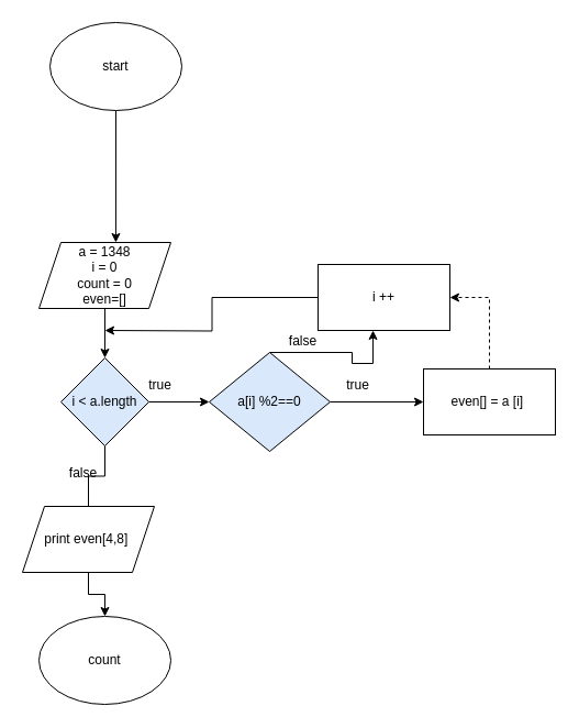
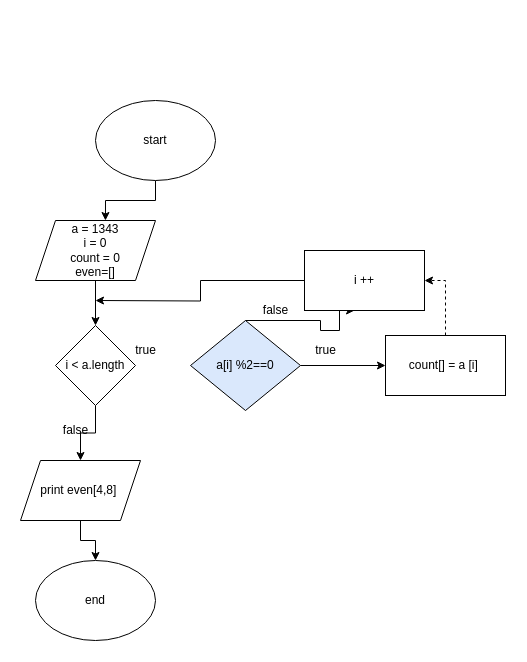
  <mxCell id="0" />
  <mxCell id="1" parent="0" />
  <mxCell id="2" style="edgeStyle=orthogonalEdgeStyle;rounded=0;orthogonalLoop=1;jettySize=auto;html=1;entryX=0.583;entryY=0;entryDx=0;entryDy=0;entryPerimeter=0;" edge="1" parent="1" source="3" target="5"><mxGeometry relative="1" as="geometry" /></mxCell>
- <mxCell id="3" value="start" style="ellipse;whiteSpace=wrap;html=1;" vertex="1" parent="1"><mxGeometry x="45" width="120" height="80" as="geometry" y="20" /></mxCell>
+ <mxCell id="3" value="start" style="ellipse;whiteSpace=wrap;html=1;" vertex="1" parent="1"><mxGeometry x="95" y="100" width="120" height="80" as="geometry" /></mxCell>
  <mxCell id="4" style="edgeStyle=orthogonalEdgeStyle;rounded=0;orthogonalLoop=1;jettySize=auto;html=1;exitX=0.5;exitY=1;exitDx=0;exitDy=0;entryX=0.5;entryY=0;entryDx=0;entryDy=0;" edge="1" parent="1" source="5" target="11"><mxGeometry relative="1" as="geometry" /></mxCell>
- <mxCell id="5" value="a = 1348&lt;br&gt;i = 0&lt;br&gt;count = 0&lt;br&gt;even=[]" style="shape=parallelogram;perimeter=parallelogramPerimeter;whiteSpace=wrap;html=1;fixedSize=1;" vertex="1" parent="1"><mxGeometry x="35" y="220" width="120" height="60" as="geometry" /></mxCell>
+ <mxCell id="5" value="a = 1343&lt;br&gt;i = 0&lt;br&gt;count = 0&lt;br&gt;even=[]" style="shape=parallelogram;perimeter=parallelogramPerimeter;whiteSpace=wrap;html=1;fixedSize=1;" vertex="1" parent="1"><mxGeometry x="35" y="220" width="120" height="60" as="geometry" /></mxCell>
  <mxCell id="6" style="edgeStyle=orthogonalEdgeStyle;rounded=0;orthogonalLoop=1;jettySize=auto;html=1;exitX=1;exitY=0.5;exitDx=0;exitDy=0;" edge="1" parent="1" source="8"><mxGeometry relative="1" as="geometry"><mxPoint x="385" y="365" as="targetPoint" /></mxGeometry></mxCell>
  <mxCell id="7" style="edgeStyle=orthogonalEdgeStyle;rounded=0;orthogonalLoop=1;jettySize=auto;html=1;exitX=0.5;exitY=0;exitDx=0;exitDy=0;entryX=0.417;entryY=1;entryDx=0;entryDy=0;entryPerimeter=0;" edge="1" parent="1" source="8" target="17"><mxGeometry relative="1" as="geometry"><Array as="points"><mxPoint x="320" y="320" /><mxPoint x="320" y="330" /><mxPoint x="339" y="330" /></Array></mxGeometry></mxCell>
  <mxCell id="8" value="a[i] %2==0" style="rhombus;whiteSpace=wrap;html=1;fillColor=#dae8fc;" vertex="1" parent="1"><mxGeometry x="190" y="320" width="110" height="90" as="geometry" /></mxCell>
- <mxCell id="9" style="edgeStyle=orthogonalEdgeStyle;rounded=0;orthogonalLoop=1;jettySize=auto;html=1;exitX=1;exitY=0.5;exitDx=0;exitDy=0;entryX=0;entryY=0.5;entryDx=0;entryDy=0;" edge="1" parent="1" source="11" target="8"><mxGeometry relative="1" as="geometry" /></mxCell>
- <mxCell id="10" style="edgeStyle=orthogonalEdgeStyle;rounded=0;orthogonalLoop=1;jettySize=auto;html=1;entryX=0.5;entryY=0;entryDx=0;entryDy=0;endArrow=none;" edge="1" parent="1" source="11" target="14"><mxGeometry relative="1" as="geometry" /></mxCell>
- <mxCell id="11" value="i &amp;lt; a.length" style="rhombus;whiteSpace=wrap;html=1;fillColor=#dae8fc;" vertex="1" parent="1"><mxGeometry x="55" y="325" width="80" height="80" as="geometry" /></mxCell>
+ <mxCell id="10" style="edgeStyle=orthogonalEdgeStyle;rounded=0;orthogonalLoop=1;jettySize=auto;html=1;entryX=0.5;entryY=0;entryDx=0;entryDy=0;" edge="1" parent="1" source="11" target="14"><mxGeometry relative="1" as="geometry" /></mxCell>
+ <mxCell id="11" value="i &amp;lt; a.length" style="rhombus;whiteSpace=wrap;html=1;" vertex="1" parent="1"><mxGeometry x="55" y="325" width="80" height="80" as="geometry" /></mxCell>
  <mxCell id="12" value="true" style="text;html=1;align=center;verticalAlign=middle;resizable=0;points=[];autosize=1;strokeColor=none;" vertex="1" parent="1"><mxGeometry x="125" y="340" width="40" height="20" as="geometry" /></mxCell>
  <mxCell id="13" style="edgeStyle=orthogonalEdgeStyle;rounded=0;orthogonalLoop=1;jettySize=auto;html=1;entryX=0.5;entryY=0;entryDx=0;entryDy=0;" edge="1" parent="1" source="14" target="22"><mxGeometry relative="1" as="geometry" /></mxCell>
  <mxCell id="14" value="print even[4,8]&amp;nbsp;" style="shape=parallelogram;perimeter=parallelogramPerimeter;whiteSpace=wrap;html=1;fixedSize=1;" vertex="1" parent="1"><mxGeometry x="20" y="460" width="120" height="60" as="geometry" /></mxCell>
  <mxCell id="15" value="false" style="text;html=1;align=center;verticalAlign=middle;resizable=0;points=[];autosize=1;strokeColor=none;" vertex="1" parent="1"><mxGeometry x="55" y="420" width="40" height="20" as="geometry" /></mxCell>
  <mxCell id="16" style="edgeStyle=orthogonalEdgeStyle;rounded=0;orthogonalLoop=1;jettySize=auto;html=1;" edge="1" parent="1" source="17"><mxGeometry relative="1" as="geometry"><mxPoint x="95" y="300" as="targetPoint" /></mxGeometry></mxCell>
- <mxCell id="17" value="i ++&lt;br&gt;" style="rounded=0;whiteSpace=wrap;html=1;" vertex="1" parent="1"><mxGeometry x="289" y="240" width="120" height="60" as="geometry" /></mxCell>
+ <mxCell id="17" value="i ++&lt;br&gt;" style="rounded=0;whiteSpace=wrap;html=1;" vertex="1" parent="1"><mxGeometry x="304" y="250" width="120" height="60" as="geometry" /></mxCell>
  <mxCell id="18" style="edgeStyle=orthogonalEdgeStyle;rounded=0;orthogonalLoop=1;jettySize=auto;html=1;entryX=1;entryY=0.5;entryDx=0;entryDy=0;dashed=1;" edge="1" parent="1" source="19" target="17"><mxGeometry relative="1" as="geometry" /></mxCell>
- <mxCell id="19" value="even[] = a [i]&amp;nbsp;" style="rounded=0;whiteSpace=wrap;html=1;" vertex="1" parent="1"><mxGeometry x="385" y="335" width="120" height="60" as="geometry" /></mxCell>
+ <mxCell id="19" value="count[] = a [i]&amp;nbsp;" style="rounded=0;whiteSpace=wrap;html=1;" vertex="1" parent="1"><mxGeometry x="385" y="335" width="120" height="60" as="geometry" /></mxCell>
  <mxCell id="20" value="true" style="text;html=1;align=center;verticalAlign=middle;resizable=0;points=[];autosize=1;strokeColor=none;" vertex="1" parent="1"><mxGeometry x="305" y="340" width="40" height="20" as="geometry" /></mxCell>
  <mxCell id="21" value="false" style="text;html=1;align=center;verticalAlign=middle;resizable=0;points=[];autosize=1;strokeColor=none;" vertex="1" parent="1"><mxGeometry x="255" y="300" width="40" height="20" as="geometry" /></mxCell>
- <mxCell id="22" value="count" style="ellipse;whiteSpace=wrap;html=1;" vertex="1" parent="1"><mxGeometry x="35" y="560" width="120" height="80" as="geometry" /></mxCell>
+ <mxCell id="22" value="end" style="ellipse;whiteSpace=wrap;html=1;" vertex="1" parent="1"><mxGeometry x="35" y="560" width="120" height="80" as="geometry" /></mxCell>
